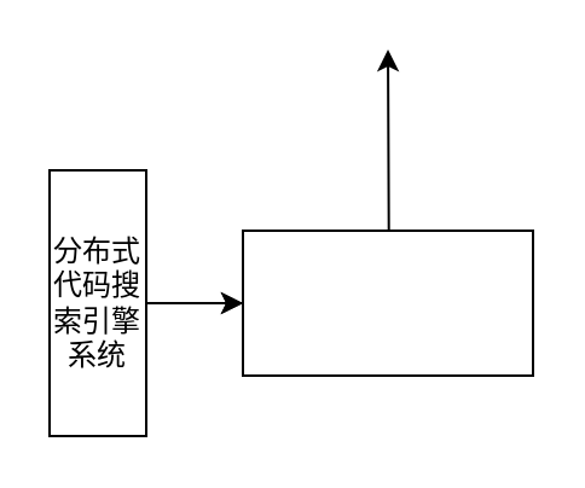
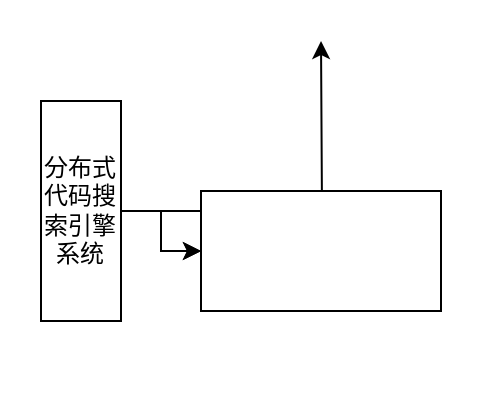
  <mxCell id="0" />
  <mxCell id="1" parent="0" />
  <mxCell id="2" value="" style="edgeStyle=orthogonalEdgeStyle;rounded=0;orthogonalLoop=1;jettySize=auto;html=1;" edge="1" parent="1" source="5" target="6"><mxGeometry relative="1" as="geometry" /></mxCell>
  <mxCell id="3" value="" style="edgeStyle=orthogonalEdgeStyle;rounded=0;orthogonalLoop=1;jettySize=auto;html=1;" edge="1" parent="1" source="5" target="6"><mxGeometry relative="1" as="geometry" /></mxCell>
  <mxCell id="4" value="" style="edgeStyle=orthogonalEdgeStyle;rounded=0;orthogonalLoop=1;jettySize=auto;html=1;" edge="1" parent="1" source="5"><mxGeometry relative="1" as="geometry"><mxPoint x="160" y="20" as="targetPoint" /></mxGeometry></mxCell>
- <mxCell id="5" value="分布式代码搜索引擎系统" style="rounded=0;whiteSpace=wrap;html=1;" vertex="1" parent="1"><mxGeometry x="20" y="70" width="40" height="110" as="geometry" /></mxCell>
+ <mxCell id="5" value="分布式代码搜索引擎系统" style="rounded=0;whiteSpace=wrap;html=1;" vertex="1" parent="1"><mxGeometry x="20" y="50" width="40" height="110" as="geometry" /></mxCell>
  <mxCell id="6" value="" style="whiteSpace=wrap;html=1;rounded=0;" vertex="1" parent="1"><mxGeometry x="100" y="95" width="120" height="60" as="geometry" /></mxCell>
